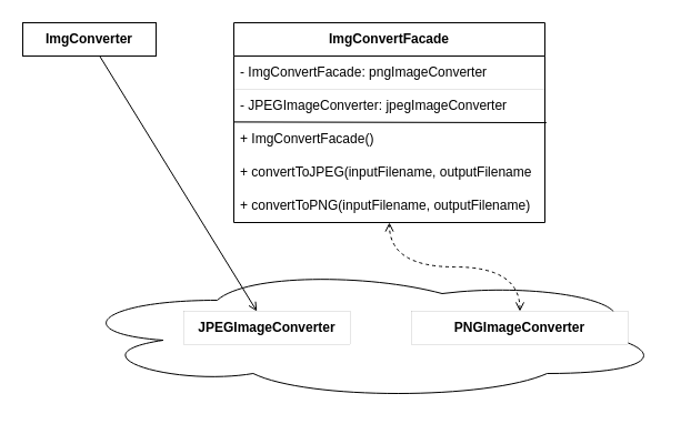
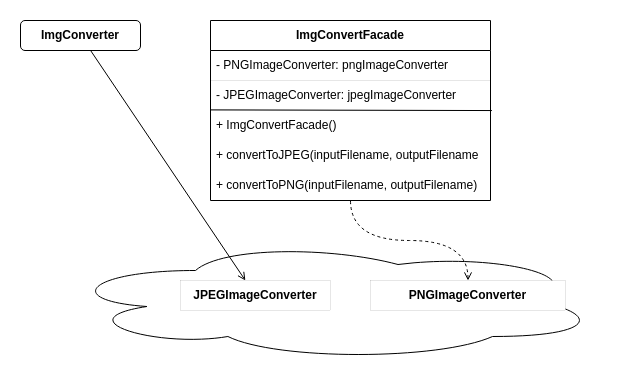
  <mxCell id="0" />
  <mxCell id="1" parent="0" />
  <mxCell id="2" style="edgeStyle=none;rounded=0;orthogonalLoop=1;jettySize=auto;html=1;startArrow=none;startFill=0;endArrow=open;endFill=0;" edge="1" parent="1" source="3" target="13"><mxGeometry relative="1" as="geometry" /></mxCell>
- <mxCell id="3" value="&lt;b&gt;ImgConverter&lt;/b&gt;" style="rounded=0;whiteSpace=wrap;html=1;" vertex="1" parent="1"><mxGeometry x="20" y="20" width="120" height="30" as="geometry" /></mxCell>
+ <mxCell id="3" value="&lt;b&gt;ImgConverter&lt;/b&gt;" style="whiteSpace=wrap;html=1;rounded=1;" vertex="1" parent="1"><mxGeometry x="20" y="20" width="120" height="30" as="geometry" /></mxCell>
  <mxCell id="4" value="&lt;b&gt;ImgConvertFacade&lt;/b&gt;" style="swimlane;fontStyle=0;childLayout=stackLayout;horizontal=1;startSize=30;horizontalStack=0;resizeParent=1;resizeParentMax=0;resizeLast=0;collapsible=1;marginBottom=0;whiteSpace=wrap;html=1;shadow=0;" vertex="1" parent="1"><mxGeometry x="210" y="20" width="280" height="180" as="geometry" /></mxCell>
- <mxCell id="5" value="- ImgConvertFacade: pngImageConverter" style="text;strokeColor=none;fillColor=none;align=left;verticalAlign=middle;spacingLeft=4;spacingRight=4;overflow=hidden;points=[[0,0.5],[1,0.5]];portConstraint=eastwest;rotatable=0;whiteSpace=wrap;html=1;strokeWidth=1;perimeterSpacing=0;" vertex="1" parent="4"><mxGeometry y="30" width="280" height="30" as="geometry" /></mxCell>
+ <mxCell id="5" value="- PNGImageConverter: pngImageConverter" style="text;strokeColor=none;fillColor=none;align=left;verticalAlign=middle;spacingLeft=4;spacingRight=4;overflow=hidden;points=[[0,0.5],[1,0.5]];portConstraint=eastwest;rotatable=0;whiteSpace=wrap;html=1;strokeWidth=1;perimeterSpacing=0;" vertex="1" parent="4"><mxGeometry y="30" width="280" height="30" as="geometry" /></mxCell>
  <mxCell id="6" value="" style="endArrow=none;html=1;rounded=0;entryX=1.005;entryY=0.002;entryDx=0;entryDy=0;entryPerimeter=0;exitX=0;exitY=-0.021;exitDx=0;exitDy=0;exitPerimeter=0;" edge="1" parent="4" source="8" target="8"><mxGeometry width="50" height="50" relative="1" as="geometry"><mxPoint y="90" as="sourcePoint" /><mxPoint x="50" y="40" as="targetPoint" /></mxGeometry></mxCell>
  <mxCell id="7" value="- JPEGImageConverter: jpegImageConverter" style="text;strokeColor=default;fillColor=none;align=left;verticalAlign=middle;spacingLeft=4;spacingRight=4;overflow=hidden;points=[[0,0.5],[1,0.5]];portConstraint=eastwest;rotatable=0;whiteSpace=wrap;html=1;strokeWidth=0;" vertex="1" parent="4"><mxGeometry y="60" width="280" height="30" as="geometry" /></mxCell>
  <mxCell id="8" value="+ ImgConvertFacade()" style="text;strokeColor=none;fillColor=none;align=left;verticalAlign=middle;spacingLeft=4;spacingRight=4;overflow=hidden;points=[[0,0.5],[1,0.5]];portConstraint=eastwest;rotatable=0;whiteSpace=wrap;html=1;" vertex="1" parent="4"><mxGeometry y="90" width="280" height="30" as="geometry" /></mxCell>
  <mxCell id="9" value="+ convertToJPEG(inputFilename, outputFilename" style="text;strokeColor=none;fillColor=none;align=left;verticalAlign=middle;spacingLeft=4;spacingRight=4;overflow=hidden;points=[[0,0.5],[1,0.5]];portConstraint=eastwest;rotatable=0;whiteSpace=wrap;html=1;" vertex="1" parent="4"><mxGeometry y="120" width="280" height="30" as="geometry" /></mxCell>
  <mxCell id="10" value="+ convertToPNG(inputFilename, outputFilename)" style="text;strokeColor=none;fillColor=none;align=left;verticalAlign=middle;spacingLeft=4;spacingRight=4;overflow=hidden;points=[[0,0.5],[1,0.5]];portConstraint=eastwest;rotatable=0;whiteSpace=wrap;html=1;" vertex="1" parent="4"><mxGeometry y="150" width="280" height="30" as="geometry" /></mxCell>
  <mxCell id="11" value="" style="group" vertex="1" connectable="0" parent="1"><mxGeometry x="60" y="240" width="540" height="120" as="geometry" /></mxCell>
  <mxCell id="12" value="" style="ellipse;shape=cloud;whiteSpace=wrap;html=1;shadow=0;strokeColor=default;strokeWidth=1;fillColor=none;" vertex="1" parent="11"><mxGeometry width="540" height="120" as="geometry" /></mxCell>
- <mxCell id="13" value="&lt;b&gt;JPEGImageConverter&lt;/b&gt;" style="rounded=0;whiteSpace=wrap;html=1;shadow=0;strokeColor=default;strokeWidth=0;" vertex="1" parent="11"><mxGeometry x="105" y="40" width="150" height="30" as="geometry" /></mxCell>
+ <mxCell id="13" value="&lt;b&gt;JPEGImageConverter&lt;/b&gt;" style="rounded=0;whiteSpace=wrap;html=1;shadow=0;strokeColor=default;strokeWidth=0;" vertex="1" parent="11"><mxGeometry x="120" y="40" width="150" height="30" as="geometry" /></mxCell>
  <mxCell id="14" value="&lt;b&gt;PNGImageConverter&lt;/b&gt;" style="rounded=0;whiteSpace=wrap;html=1;shadow=0;strokeColor=default;strokeWidth=0;" vertex="1" parent="11"><mxGeometry x="310" y="40" width="195" height="30" as="geometry" /></mxCell>
- <mxCell id="15" style="edgeStyle=orthogonalEdgeStyle;curved=1;rounded=0;orthogonalLoop=1;jettySize=auto;html=1;startArrow=open;startFill=0;endArrow=open;endFill=0;dashed=1;" edge="1" parent="1" source="14" target="4"><mxGeometry relative="1" as="geometry" /></mxCell>
+ <mxCell id="15" style="edgeStyle=orthogonalEdgeStyle;curved=1;rounded=0;orthogonalLoop=1;jettySize=auto;html=1;startArrow=open;startFill=0;endArrow=none;endFill=0;dashed=1;" edge="1" parent="1" source="14" target="4"><mxGeometry relative="1" as="geometry" /></mxCell>
